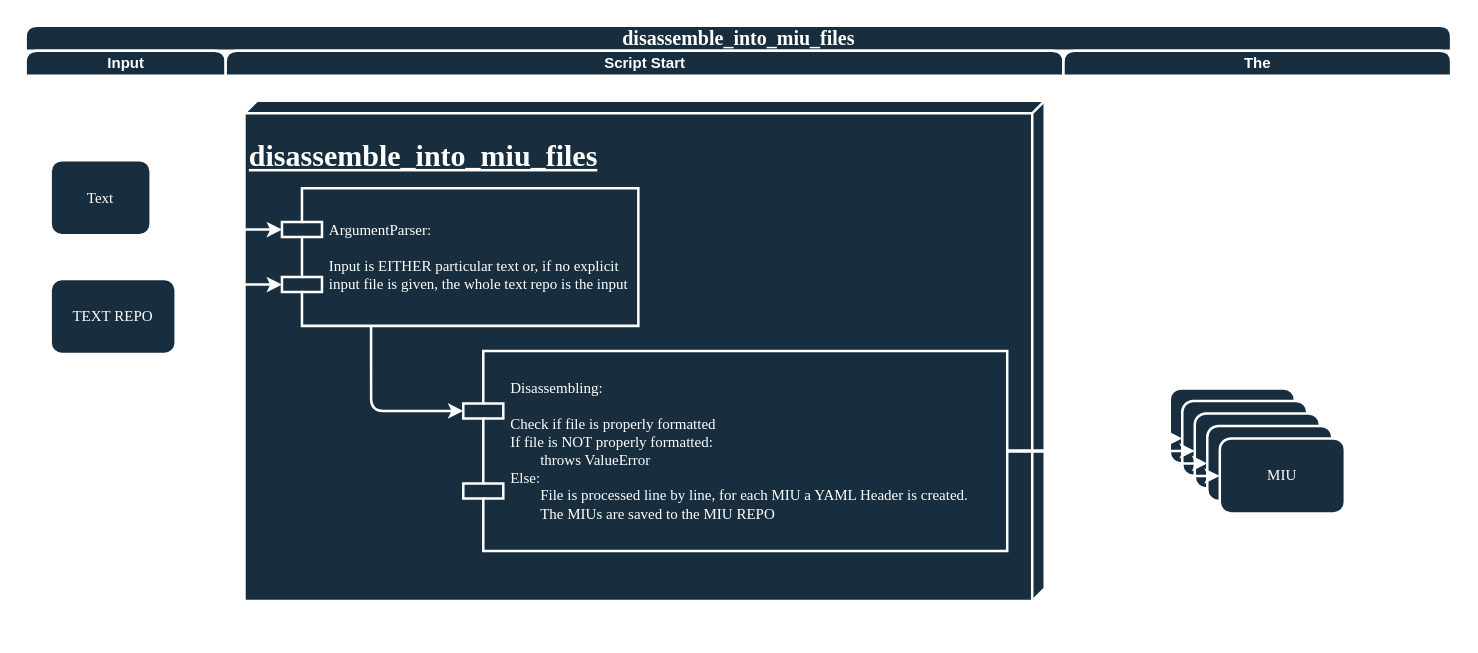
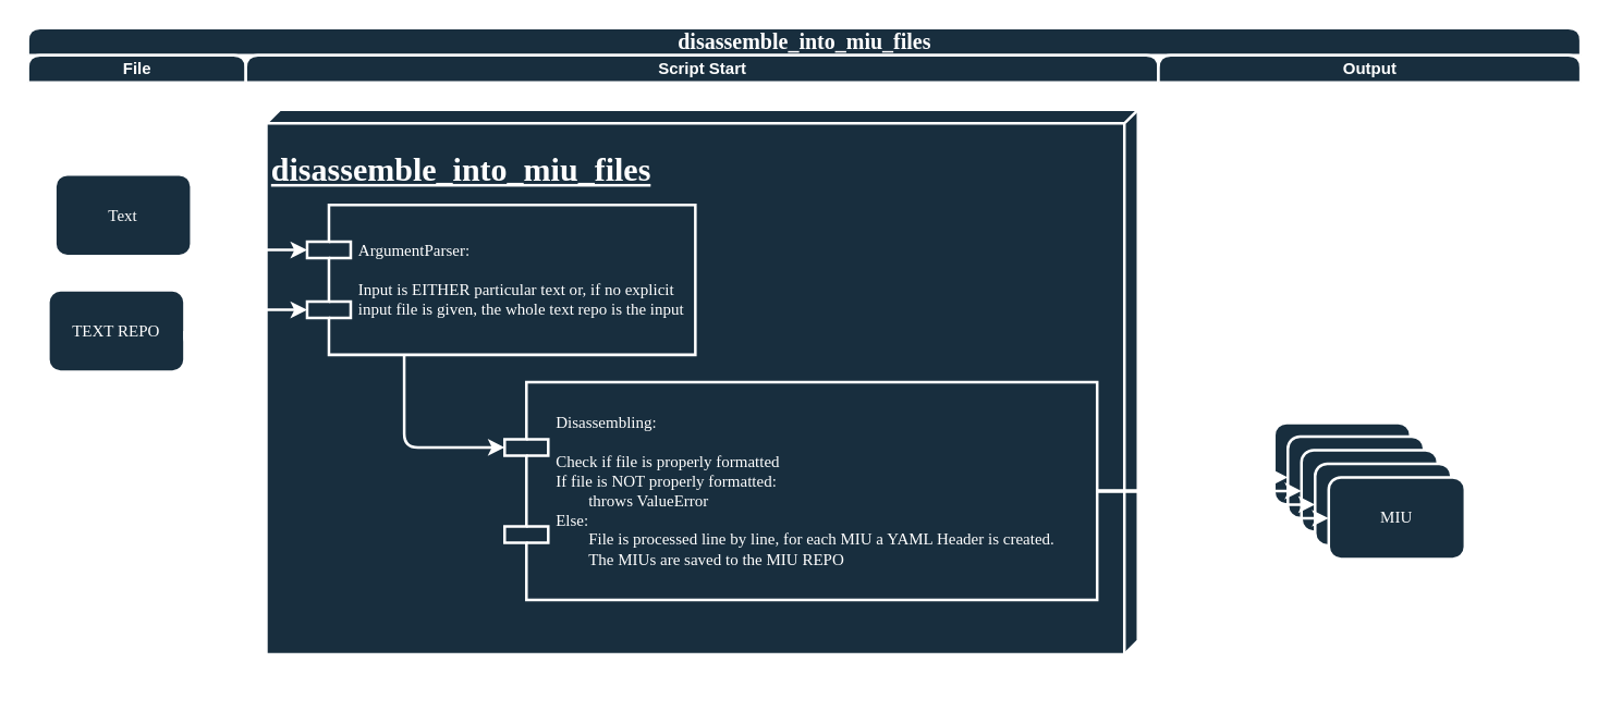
  <mxCell id="0" />
  <mxCell id="1" parent="0" />
  <mxCell id="2" value="&lt;h1&gt;disassemble_into_miu_files&lt;/h1&gt;" style="swimlane;html=1;childLayout=stackLayout;startSize=20;rounded=1;shadow=0;labelBackgroundColor=none;strokeWidth=2;fontFamily=Verdana;fontSize=8;align=center;fillColor=#182E3E;strokeColor=#FFFFFF;fontColor=#FFFFFF;" vertex="1" parent="1"><mxGeometry x="20" y="20" width="1140" height="480" as="geometry"><mxRectangle x="70" y="40" width="40" height="50" as="alternateBounds" /></mxGeometry></mxCell>
- <mxCell id="3" value="Input" style="swimlane;html=1;startSize=20;rounded=1;labelBackgroundColor=none;strokeWidth=2;fillColor=#182E3E;strokeColor=#FFFFFF;fontColor=#FFFFFF;" vertex="1" parent="2"><mxGeometry y="20" width="160" height="460" as="geometry" /></mxCell>
- <mxCell id="4" value="&lt;font style=&quot;font-size: 12px;&quot;&gt;Text&lt;/font&gt;" style="rounded=1;whiteSpace=wrap;html=1;shadow=0;labelBackgroundColor=none;strokeWidth=2;fontFamily=Verdana;fontSize=8;align=center;fillColor=#182E3E;strokeColor=#FFFFFF;fontColor=#FFFFFF;" vertex="1" parent="3"><mxGeometry x="20" y="87.5" width="80" height="60" as="geometry" /></mxCell>
- <mxCell id="5" value="&lt;font style=&quot;font-size: 12px;&quot;&gt;TEXT REPO&lt;/font&gt;" style="rounded=1;whiteSpace=wrap;html=1;shadow=0;labelBackgroundColor=none;strokeWidth=2;fontFamily=Verdana;fontSize=8;align=center;fillColor=#182E3E;strokeColor=#FFFFFF;fontColor=#FFFFFF;" vertex="1" parent="3"><mxGeometry x="20" y="182.5" width="100" height="60" as="geometry" /></mxCell>
+ <mxCell id="3" value="File" style="swimlane;html=1;startSize=20;rounded=1;labelBackgroundColor=none;strokeWidth=2;fillColor=#182E3E;strokeColor=#FFFFFF;fontColor=#FFFFFF;" vertex="1" parent="2"><mxGeometry y="20" width="160" height="460" as="geometry" /></mxCell>
+ <mxCell id="4" value="&lt;font style=&quot;font-size: 12px;&quot;&gt;Text&lt;/font&gt;" style="rounded=1;whiteSpace=wrap;html=1;shadow=0;labelBackgroundColor=none;strokeWidth=2;fontFamily=Verdana;fontSize=8;align=center;fillColor=#182E3E;strokeColor=#FFFFFF;fontColor=#FFFFFF;" vertex="1" parent="3"><mxGeometry x="20" y="87.5" width="100" height="60" as="geometry" /></mxCell>
+ <mxCell id="5" value="&lt;font style=&quot;font-size: 12px;&quot;&gt;TEXT REPO&lt;/font&gt;" style="rounded=1;whiteSpace=wrap;html=1;shadow=0;labelBackgroundColor=none;strokeWidth=2;fontFamily=Verdana;fontSize=8;align=center;fillColor=#182E3E;strokeColor=#FFFFFF;fontColor=#FFFFFF;" vertex="1" parent="3"><mxGeometry x="15" y="172.5" width="100" height="60" as="geometry" /></mxCell>
  <mxCell id="6" value="Script Start" style="swimlane;html=1;startSize=20;rounded=1;labelBackgroundColor=none;strokeWidth=2;fillColor=#182E3E;strokeColor=#FFFFFF;fontColor=#FFFFFF;" vertex="1" parent="2"><mxGeometry x="160" y="20" width="670" height="460" as="geometry" /></mxCell>
  <mxCell id="7" value="&lt;h1&gt;disassemble_into_miu_files&lt;/h1&gt;" style="verticalAlign=top;align=left;spacingTop=8;spacingLeft=2;spacingRight=12;shape=cube;size=10;direction=south;fontStyle=4;html=1;rounded=1;shadow=0;comic=0;labelBackgroundColor=none;strokeWidth=2;fontFamily=Verdana;fontSize=12;fillColor=#182E3E;strokeColor=#FFFFFF;fontColor=#FFFFFF;" vertex="1" parent="6"><mxGeometry x="15" y="40" width="640" height="400" as="geometry" /></mxCell>
  <mxCell id="8" value="Disassembling:&lt;br&gt;&lt;br&gt;Check if file is properly formatted&lt;br&gt;If file is NOT properly formatted: &lt;br&gt;&lt;span style=&quot;white-space: pre;&quot;&gt;&#09;&lt;/span&gt;throws ValueError&lt;br&gt;Else:&lt;br&gt;&lt;span style=&quot;white-space: pre;&quot;&gt;&#09;&lt;/span&gt;File is processed line by line, for each MIU a YAML Header is created.&lt;br&gt;&lt;span style=&quot;white-space: pre;&quot;&gt;&#09;&lt;/span&gt;The MIUs are saved to the MIU REPO&lt;br&gt;" style="shape=component;align=left;spacingLeft=36;rounded=1;shadow=0;comic=0;labelBackgroundColor=none;strokeWidth=2;fontFamily=Verdana;fontSize=12;html=1;fillColor=#182E3E;strokeColor=#FFFFFF;fontColor=#FFFFFF;" vertex="1" parent="6"><mxGeometry x="190" y="240" width="435" height="160" as="geometry" /></mxCell>
  <mxCell id="9" style="edgeStyle=orthogonalEdgeStyle;rounded=1;orthogonalLoop=1;jettySize=auto;html=1;exitX=0.25;exitY=1;exitDx=0;exitDy=0;entryX=0;entryY=0.3;entryDx=0;entryDy=0;labelBackgroundColor=none;fontColor=default;strokeWidth=2;strokeColor=#ffffff;" edge="1" parent="6" source="10" target="8"><mxGeometry relative="1" as="geometry" /></mxCell>
  <mxCell id="10" value="ArgumentParser:&lt;br&gt;&lt;br&gt;Input is EITHER particular text or, if no explicit&lt;br&gt;input file is given, the whole text repo is the input" style="shape=component;align=left;spacingLeft=36;rounded=1;shadow=0;comic=0;labelBackgroundColor=none;strokeWidth=2;fontFamily=Verdana;fontSize=12;html=1;fillColor=#182E3E;strokeColor=#FFFFFF;fontColor=#FFFFFF;" vertex="1" parent="6"><mxGeometry x="45" y="110" width="285" height="110" as="geometry" /></mxCell>
  <mxCell id="11" style="edgeStyle=orthogonalEdgeStyle;rounded=1;orthogonalLoop=1;jettySize=auto;html=1;exitX=1;exitY=0.5;exitDx=0;exitDy=0;entryX=0;entryY=0.3;entryDx=0;entryDy=0;labelBackgroundColor=none;fontColor=default;strokeWidth=2;strokeColor=#FFFFFF;" edge="1" parent="2" source="4" target="10"><mxGeometry relative="1" as="geometry"><mxPoint x="180" y="150" as="targetPoint" /><Array as="points"><mxPoint x="150" y="138" /><mxPoint x="150" y="163" /></Array></mxGeometry></mxCell>
  <mxCell id="12" style="edgeStyle=orthogonalEdgeStyle;rounded=1;orthogonalLoop=1;jettySize=auto;html=1;exitX=1;exitY=0.5;exitDx=0;exitDy=0;entryX=0;entryY=0.7;entryDx=0;entryDy=0;labelBackgroundColor=none;fontColor=default;strokeWidth=2;strokeColor=#FFFFFF;" edge="1" parent="2" source="5" target="10"><mxGeometry relative="1" as="geometry"><Array as="points"><mxPoint x="150" y="233" /><mxPoint x="150" y="207" /></Array></mxGeometry></mxCell>
- <mxCell id="13" value="The" style="swimlane;html=1;startSize=20;rounded=1;labelBackgroundColor=none;strokeWidth=2;fillColor=#182E3E;strokeColor=#FFFFFF;fontColor=#FFFFFF;" vertex="1" parent="2"><mxGeometry x="830" y="20" width="310" height="460" as="geometry" /></mxCell>
+ <mxCell id="13" value="Output" style="swimlane;html=1;startSize=20;rounded=1;labelBackgroundColor=none;strokeWidth=2;fillColor=#182E3E;strokeColor=#FFFFFF;fontColor=#FFFFFF;" vertex="1" parent="2"><mxGeometry x="830" y="20" width="310" height="460" as="geometry" /></mxCell>
  <mxCell id="14" value="MIU" style="rounded=1;whiteSpace=wrap;html=1;shadow=0;labelBackgroundColor=none;strokeWidth=2;fontFamily=Verdana;fontSize=12;align=center;fillColor=#182E3E;strokeColor=#FFFFFF;fontColor=#FFFFFF;" vertex="1" parent="13"><mxGeometry x="85" y="270" width="100" height="60" as="geometry" /></mxCell>
  <mxCell id="15" value="MIU" style="rounded=1;whiteSpace=wrap;html=1;shadow=0;labelBackgroundColor=none;strokeWidth=2;fontFamily=Verdana;fontSize=12;align=center;fillColor=#182E3E;strokeColor=#FFFFFF;fontColor=#FFFFFF;" vertex="1" parent="13"><mxGeometry x="95" y="280" width="100" height="60" as="geometry" /></mxCell>
  <mxCell id="16" value="MIU" style="rounded=1;whiteSpace=wrap;html=1;shadow=0;labelBackgroundColor=none;strokeWidth=2;fontFamily=Verdana;fontSize=12;align=center;fillColor=#182E3E;strokeColor=#FFFFFF;fontColor=#FFFFFF;" vertex="1" parent="13"><mxGeometry x="105" y="290" width="100" height="60" as="geometry" /></mxCell>
  <mxCell id="17" value="MIU" style="rounded=1;whiteSpace=wrap;html=1;shadow=0;labelBackgroundColor=none;strokeWidth=2;fontFamily=Verdana;fontSize=12;align=center;fillColor=#182E3E;strokeColor=#FFFFFF;fontColor=#FFFFFF;" vertex="1" parent="13"><mxGeometry x="115" y="300" width="100" height="60" as="geometry" /></mxCell>
  <mxCell id="18" value="MIU" style="rounded=1;whiteSpace=wrap;html=1;shadow=0;labelBackgroundColor=none;strokeWidth=2;fontFamily=Verdana;fontSize=12;align=center;fillColor=#182E3E;strokeColor=#FFFFFF;fontColor=#FFFFFF;" vertex="1" parent="13"><mxGeometry x="125" y="310" width="100" height="60" as="geometry" /></mxCell>
  <mxCell id="19" style="edgeStyle=orthogonalEdgeStyle;rounded=0;orthogonalLoop=1;jettySize=auto;html=1;exitX=1;exitY=0.5;exitDx=0;exitDy=0;entryX=0;entryY=0.5;entryDx=0;entryDy=0;strokeColor=#FFFFFF;strokeWidth=2;" edge="1" parent="2" source="8" target="14"><mxGeometry relative="1" as="geometry" /></mxCell>
  <mxCell id="20" style="edgeStyle=orthogonalEdgeStyle;rounded=0;orthogonalLoop=1;jettySize=auto;html=1;exitX=1;exitY=0.5;exitDx=0;exitDy=0;entryX=0;entryY=0.5;entryDx=0;entryDy=0;strokeColor=#FFFFFF;strokeWidth=2;" edge="1" parent="2" source="8" target="15"><mxGeometry relative="1" as="geometry"><Array as="points"><mxPoint x="850" y="340" /><mxPoint x="850" y="330" /></Array></mxGeometry></mxCell>
  <mxCell id="21" style="edgeStyle=orthogonalEdgeStyle;rounded=0;orthogonalLoop=1;jettySize=auto;html=1;exitX=1;exitY=0.5;exitDx=0;exitDy=0;entryX=0;entryY=0.5;entryDx=0;entryDy=0;strokeColor=#FFFFFF;strokeWidth=2;" edge="1" parent="2" source="8" target="16"><mxGeometry relative="1" as="geometry" /></mxCell>
  <mxCell id="22" style="edgeStyle=orthogonalEdgeStyle;rounded=0;orthogonalLoop=1;jettySize=auto;html=1;exitX=1;exitY=0.5;exitDx=0;exitDy=0;entryX=0;entryY=0.5;entryDx=0;entryDy=0;strokeColor=#FFFFFF;strokeWidth=2;" edge="1" parent="2" source="8" target="17"><mxGeometry relative="1" as="geometry"><Array as="points"><mxPoint x="850" y="340" /><mxPoint x="850" y="350" /></Array></mxGeometry></mxCell>
  <mxCell id="23" style="edgeStyle=orthogonalEdgeStyle;rounded=0;orthogonalLoop=1;jettySize=auto;html=1;exitX=1;exitY=0.5;exitDx=0;exitDy=0;entryX=0;entryY=0.5;entryDx=0;entryDy=0;strokeColor=#FFFFFF;strokeWidth=2;" edge="1" parent="2" source="8" target="18"><mxGeometry relative="1" as="geometry"><Array as="points"><mxPoint x="850" y="340" /><mxPoint x="850" y="360" /></Array></mxGeometry></mxCell>
